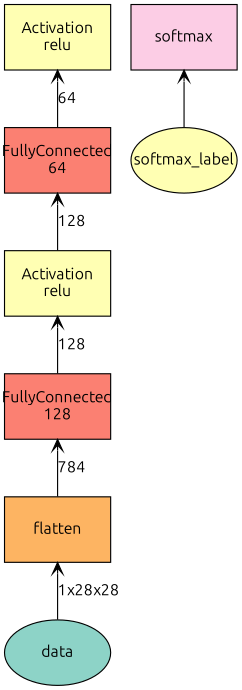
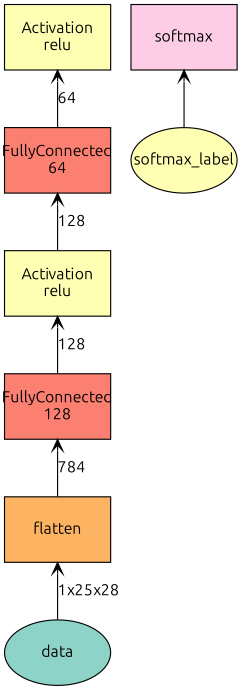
  digraph {
    fontname=Ubuntu
    node [fillcolor="#ffffb3" fixedsize=true fontname=Ubuntu shape=box style=filled]
    edge [arrowtail=open dir=back fontname=Ubuntu]
    n1 [fillcolor="#8dd3c7" height=0.8034 label=data shape=oval width=1.3]
    n2 [fillcolor="#fdb462" height=0.8034 label=flatten width=1.3]
    n3 [fillcolor="#fb8072" height=0.8034 label="FullyConnected\n128" width=1.3]
    n4 [height=0.8034 label="Activation\nrelu" width=1.3]
    n5 [fillcolor="#fb8072" height=0.8034 label="FullyConnected\n64" width=1.3]
    n6 [height=0.8034 label="Activation\nrelu" width=1.3]
    n7 [height=0.8034 label=softmax_label shape=oval width=1.3]
    n8 [fillcolor="#fccde5" height=0.8034 label=softmax width=1.3]
-   n2 -> n1 [label="1x28x28"]
+   n2 -> n1 [label="1x25x28"]
    n3 -> n2 [label=784]
    n4 -> n3 [label=128]
    n5 -> n4 [label=128]
    n6 -> n5 [label=64]
    n8 -> n7
  }
